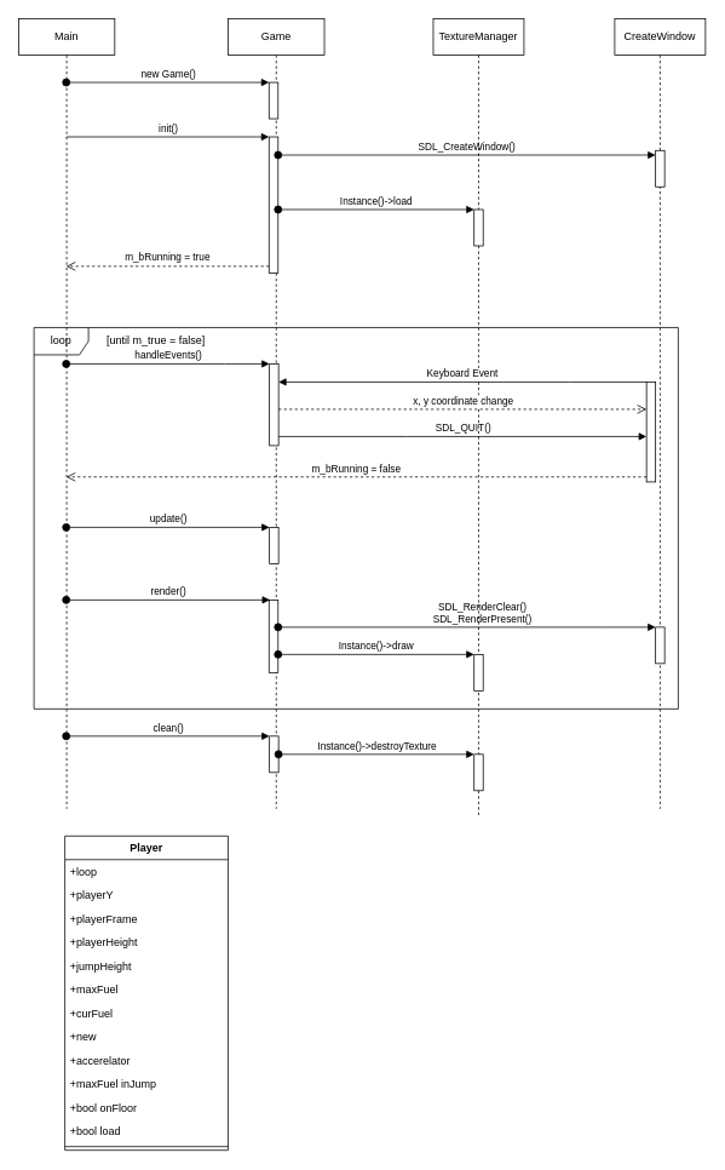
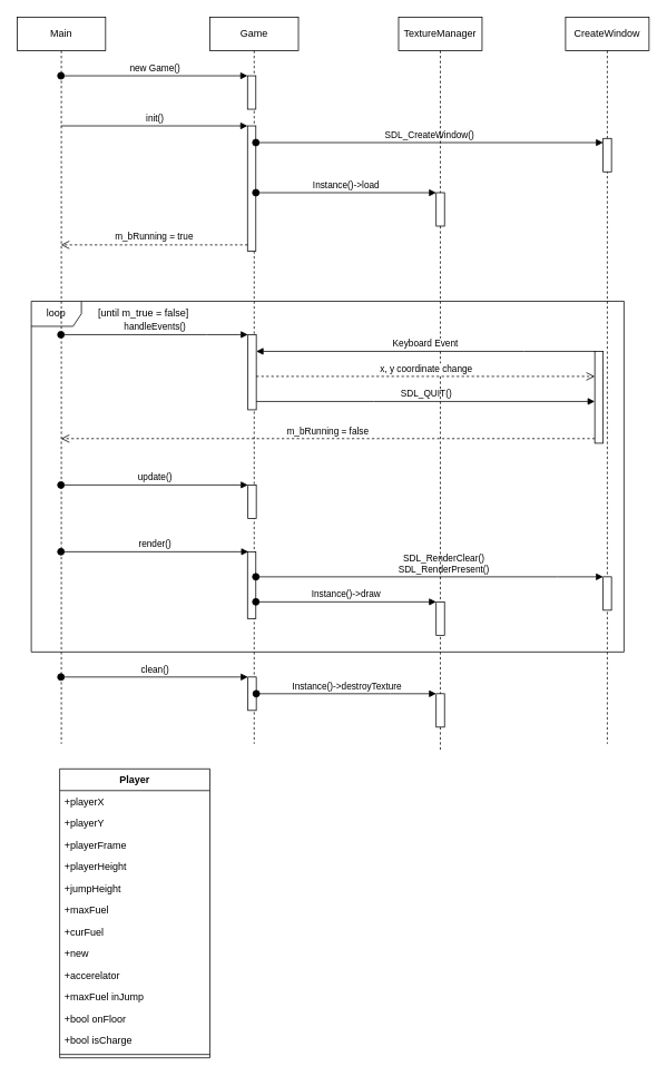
  <mxCell id="0" />
  <mxCell id="1" parent="0" />
  <mxCell id="2" value="Game" style="shape=umlLifeline;perimeter=lifelinePerimeter;whiteSpace=wrap;html=1;container=1;collapsible=0;recursiveResize=0;outlineConnect=0;" parent="1" vertex="1"><mxGeometry x="251" y="20" width="106" height="870" as="geometry" /></mxCell>
  <mxCell id="3" value="loop" style="shape=umlFrame;whiteSpace=wrap;html=1;" parent="2" vertex="1"><mxGeometry x="-214" y="340" width="710" height="420" as="geometry" /></mxCell>
  <mxCell id="4" value="" style="html=1;points=[];perimeter=orthogonalPerimeter;" parent="2" vertex="1"><mxGeometry x="45" y="70" width="10" height="40" as="geometry" /></mxCell>
  <mxCell id="5" value="" style="html=1;points=[];perimeter=orthogonalPerimeter;" parent="2" vertex="1"><mxGeometry x="45" y="130" width="10" height="150" as="geometry" /></mxCell>
  <mxCell id="6" value="" style="html=1;points=[];perimeter=orthogonalPerimeter;" parent="2" vertex="1"><mxGeometry x="45" y="640" width="10" height="80" as="geometry" /></mxCell>
  <mxCell id="7" value="" style="html=1;points=[];perimeter=orthogonalPerimeter;" parent="2" vertex="1"><mxGeometry x="45.5" y="380" width="10" height="90" as="geometry" /></mxCell>
  <mxCell id="8" value="" style="html=1;points=[];perimeter=orthogonalPerimeter;" parent="2" vertex="1"><mxGeometry x="45.5" y="560" width="10" height="40" as="geometry" /></mxCell>
  <mxCell id="9" value="" style="html=1;points=[];perimeter=orthogonalPerimeter;" parent="2" vertex="1"><mxGeometry x="45.5" y="790" width="10" height="40" as="geometry" /></mxCell>
  <mxCell id="10" value="Main" style="shape=umlLifeline;perimeter=lifelinePerimeter;whiteSpace=wrap;html=1;container=1;collapsible=0;recursiveResize=0;outlineConnect=0;" parent="1" vertex="1"><mxGeometry x="20" y="20" width="106" height="870" as="geometry" /></mxCell>
  <mxCell id="11" value="new Game()" style="html=1;verticalAlign=bottom;startArrow=oval;endArrow=block;startSize=8;rounded=0;" parent="1" source="10" target="4" edge="1"><mxGeometry relative="1" as="geometry"><mxPoint x="66" y="90" as="sourcePoint" /><Array as="points"><mxPoint x="156.5" y="90" /></Array></mxGeometry></mxCell>
  <mxCell id="12" value="init()" style="html=1;verticalAlign=bottom;endArrow=block;entryX=0;entryY=0;rounded=0;" parent="1" source="10" target="5" edge="1"><mxGeometry relative="1" as="geometry"><mxPoint x="225" y="170" as="sourcePoint" /></mxGeometry></mxCell>
  <mxCell id="13" value="m_bRunning = true" style="html=1;verticalAlign=bottom;endArrow=open;dashed=1;endSize=8;exitX=0;exitY=0.95;rounded=0;" parent="1" source="5" target="10" edge="1"><mxGeometry relative="1" as="geometry"><mxPoint x="225" y="246" as="targetPoint" /></mxGeometry></mxCell>
  <mxCell id="14" value="CreateWindow" style="shape=umlLifeline;perimeter=lifelinePerimeter;whiteSpace=wrap;html=1;container=1;collapsible=0;recursiveResize=0;outlineConnect=0;" parent="1" vertex="1"><mxGeometry x="677" y="20" width="100" height="870" as="geometry" /></mxCell>
  <mxCell id="15" value="" style="html=1;points=[];perimeter=orthogonalPerimeter;" parent="14" vertex="1"><mxGeometry x="45" y="145" width="10" height="40" as="geometry" /></mxCell>
  <mxCell id="16" value="" style="html=1;points=[];perimeter=orthogonalPerimeter;" parent="14" vertex="1"><mxGeometry x="45" y="670" width="10" height="40" as="geometry" /></mxCell>
  <mxCell id="17" value="" style="html=1;points=[];perimeter=orthogonalPerimeter;" parent="14" vertex="1"><mxGeometry x="35" y="400" width="10" height="110" as="geometry" /></mxCell>
  <mxCell id="18" value="clean()" style="html=1;verticalAlign=bottom;startArrow=oval;endArrow=block;startSize=8;rounded=0;" parent="1" source="10" target="9" edge="1"><mxGeometry relative="1" as="geometry"><mxPoint x="235" y="350" as="sourcePoint" /></mxGeometry></mxCell>
  <mxCell id="19" value="[until m_true = false]" style="text;html=1;resizable=0;autosize=1;align=center;verticalAlign=middle;points=[];fillColor=none;strokeColor=none;rounded=0;" parent="1" vertex="1"><mxGeometry x="91" y="360" width="160" height="30" as="geometry" /></mxCell>
  <mxCell id="20" value="handleEvents()" style="html=1;verticalAlign=bottom;startArrow=oval;endArrow=block;startSize=8;rounded=0;" parent="1" source="10" target="7" edge="1"><mxGeometry relative="1" as="geometry"><mxPoint x="196" y="300" as="sourcePoint" /><Array as="points"><mxPoint x="247" y="400" /></Array></mxGeometry></mxCell>
  <mxCell id="21" value="update()" style="html=1;verticalAlign=bottom;startArrow=oval;endArrow=block;startSize=8;rounded=0;" parent="1" target="8" edge="1"><mxGeometry relative="1" as="geometry"><mxPoint x="72.5" y="580" as="sourcePoint" /></mxGeometry></mxCell>
  <mxCell id="22" value="SDL_CreateWindow()" style="html=1;verticalAlign=bottom;startArrow=oval;endArrow=block;startSize=8;rounded=0;" parent="1" source="5" target="15" edge="1"><mxGeometry relative="1" as="geometry"><mxPoint x="371" y="160" as="sourcePoint" /><Array as="points"><mxPoint x="337" y="170" /><mxPoint x="377" y="170" /></Array></mxGeometry></mxCell>
  <mxCell id="23" value="SDL_RenderClear()&lt;br&gt;SDL_RenderPresent()" style="html=1;verticalAlign=bottom;startArrow=oval;endArrow=block;startSize=8;rounded=0;" parent="1" source="6" target="16" edge="1"><mxGeometry x="0.08" relative="1" as="geometry"><mxPoint x="371" y="495" as="sourcePoint" /><Array as="points"><mxPoint x="667" y="690" /></Array><mxPoint as="offset" /></mxGeometry></mxCell>
  <mxCell id="24" value="SDL_QUIT()" style="html=1;verticalAlign=bottom;endArrow=block;rounded=0;" parent="1" source="7" target="17" edge="1"><mxGeometry relative="1" as="geometry"><mxPoint x="361" y="310" as="sourcePoint" /><Array as="points"><mxPoint x="447" y="480" /></Array></mxGeometry></mxCell>
  <mxCell id="25" value="m_bRunning = false" style="html=1;verticalAlign=bottom;endArrow=open;dashed=1;endSize=8;exitX=0;exitY=0.95;rounded=0;" parent="1" source="17" target="10" edge="1"><mxGeometry relative="1" as="geometry"><mxPoint x="361" y="386" as="targetPoint" /></mxGeometry></mxCell>
  <mxCell id="26" value="TextureManager" style="shape=umlLifeline;perimeter=lifelinePerimeter;whiteSpace=wrap;html=1;container=1;collapsible=0;recursiveResize=0;outlineConnect=0;" vertex="1" parent="1"><mxGeometry x="477" y="20" width="100" height="880" as="geometry" /></mxCell>
  <mxCell id="27" value="" style="html=1;points=[];perimeter=orthogonalPerimeter;" vertex="1" parent="26"><mxGeometry x="45" y="210" width="10" height="40" as="geometry" /></mxCell>
  <mxCell id="28" value="" style="html=1;points=[];perimeter=orthogonalPerimeter;" vertex="1" parent="26"><mxGeometry x="45" y="700" width="10" height="40" as="geometry" /></mxCell>
  <mxCell id="29" value="" style="html=1;points=[];perimeter=orthogonalPerimeter;" vertex="1" parent="26"><mxGeometry x="45" y="810" width="10" height="40" as="geometry" /></mxCell>
  <mxCell id="30" value="Instance()-&amp;gt;load" style="html=1;verticalAlign=bottom;startArrow=oval;endArrow=block;startSize=8;rounded=0;" edge="1" target="27" parent="1" source="5"><mxGeometry relative="1" as="geometry"><mxPoint x="462" y="210" as="sourcePoint" /><Array as="points" /></mxGeometry></mxCell>
  <mxCell id="31" value="render()" style="html=1;verticalAlign=bottom;startArrow=oval;endArrow=block;startSize=8;rounded=0;" parent="1" edge="1"><mxGeometry relative="1" as="geometry"><mxPoint x="72.5" y="660" as="sourcePoint" /><mxPoint x="297" y="660" as="targetPoint" /></mxGeometry></mxCell>
  <mxCell id="32" value="Instance()-&amp;gt;draw" style="html=1;verticalAlign=bottom;startArrow=oval;endArrow=block;startSize=8;rounded=0;" edge="1" parent="1" source="6"><mxGeometry relative="1" as="geometry"><mxPoint x="462" y="720" as="sourcePoint" /><mxPoint x="522" y="720" as="targetPoint" /></mxGeometry></mxCell>
  <mxCell id="33" value="Instance()-&amp;gt;destroyTexture" style="html=1;verticalAlign=bottom;startArrow=oval;endArrow=block;startSize=8;rounded=0;" edge="1" target="29" parent="1" source="9"><mxGeometry relative="1" as="geometry"><mxPoint x="306.5" y="840" as="sourcePoint" /><Array as="points"><mxPoint x="467" y="830" /></Array></mxGeometry></mxCell>
  <mxCell id="34" value="Keyboard Event" style="html=1;verticalAlign=bottom;endArrow=block;rounded=0;" edge="1" target="7" parent="1" source="17"><mxGeometry relative="1" as="geometry"><mxPoint x="447" y="465" as="sourcePoint" /><Array as="points"><mxPoint x="627" y="420" /></Array></mxGeometry></mxCell>
  <mxCell id="35" value="x, y coordinate change" style="html=1;verticalAlign=bottom;endArrow=open;dashed=1;endSize=8;rounded=0;" edge="1" source="7" parent="1" target="17"><mxGeometry relative="1" as="geometry"><mxPoint x="717" y="450" as="targetPoint" /><Array as="points"><mxPoint x="507" y="450" /></Array></mxGeometry></mxCell>
  <mxCell id="36" value="Player" style="swimlane;fontStyle=1;align=center;verticalAlign=top;childLayout=stackLayout;horizontal=1;startSize=26;horizontalStack=0;resizeParent=1;resizeParentMax=0;resizeLast=0;collapsible=1;marginBottom=0;" vertex="1" parent="1"><mxGeometry x="71" y="920" width="180" height="346" as="geometry" /></mxCell>
- <mxCell id="37" value="+loop" style="text;strokeColor=none;fillColor=none;align=left;verticalAlign=top;spacingLeft=4;spacingRight=4;overflow=hidden;rotatable=0;points=[[0,0.5],[1,0.5]];portConstraint=eastwest;" vertex="1" parent="36"><mxGeometry y="26" width="180" height="26" as="geometry" /></mxCell>
+ <mxCell id="37" value="+playerX" style="text;strokeColor=none;fillColor=none;align=left;verticalAlign=top;spacingLeft=4;spacingRight=4;overflow=hidden;rotatable=0;points=[[0,0.5],[1,0.5]];portConstraint=eastwest;" vertex="1" parent="36"><mxGeometry y="26" width="180" height="26" as="geometry" /></mxCell>
  <mxCell id="38" value="+playerY" style="text;strokeColor=none;fillColor=none;align=left;verticalAlign=top;spacingLeft=4;spacingRight=4;overflow=hidden;rotatable=0;points=[[0,0.5],[1,0.5]];portConstraint=eastwest;" vertex="1" parent="36"><mxGeometry y="52" width="180" height="26" as="geometry" /></mxCell>
  <mxCell id="39" value="+playerFrame" style="text;strokeColor=none;fillColor=none;align=left;verticalAlign=top;spacingLeft=4;spacingRight=4;overflow=hidden;rotatable=0;points=[[0,0.5],[1,0.5]];portConstraint=eastwest;" vertex="1" parent="36"><mxGeometry y="78" width="180" height="26" as="geometry" /></mxCell>
  <mxCell id="40" value="+playerHeight" style="text;strokeColor=none;fillColor=none;align=left;verticalAlign=top;spacingLeft=4;spacingRight=4;overflow=hidden;rotatable=0;points=[[0,0.5],[1,0.5]];portConstraint=eastwest;" vertex="1" parent="36"><mxGeometry y="104" width="180" height="26" as="geometry" /></mxCell>
  <mxCell id="41" value="+jumpHeight" style="text;strokeColor=none;fillColor=none;align=left;verticalAlign=top;spacingLeft=4;spacingRight=4;overflow=hidden;rotatable=0;points=[[0,0.5],[1,0.5]];portConstraint=eastwest;" vertex="1" parent="36"><mxGeometry y="130" width="180" height="26" as="geometry" /></mxCell>
  <mxCell id="42" value="+maxFuel" style="text;strokeColor=none;fillColor=none;align=left;verticalAlign=top;spacingLeft=4;spacingRight=4;overflow=hidden;rotatable=0;points=[[0,0.5],[1,0.5]];portConstraint=eastwest;" vertex="1" parent="36"><mxGeometry y="156" width="180" height="26" as="geometry" /></mxCell>
  <mxCell id="43" value="+curFuel" style="text;strokeColor=none;fillColor=none;align=left;verticalAlign=top;spacingLeft=4;spacingRight=4;overflow=hidden;rotatable=0;points=[[0,0.5],[1,0.5]];portConstraint=eastwest;" vertex="1" parent="36"><mxGeometry y="182" width="180" height="26" as="geometry" /></mxCell>
  <mxCell id="44" value="+new" style="text;strokeColor=none;fillColor=none;align=left;verticalAlign=top;spacingLeft=4;spacingRight=4;overflow=hidden;rotatable=0;points=[[0,0.5],[1,0.5]];portConstraint=eastwest;" vertex="1" parent="36"><mxGeometry y="208" width="180" height="26" as="geometry" /></mxCell>
  <mxCell id="45" value="+accerelator" style="text;strokeColor=none;fillColor=none;align=left;verticalAlign=top;spacingLeft=4;spacingRight=4;overflow=hidden;rotatable=0;points=[[0,0.5],[1,0.5]];portConstraint=eastwest;" vertex="1" parent="36"><mxGeometry y="234" width="180" height="26" as="geometry" /></mxCell>
  <mxCell id="46" value="+maxFuel inJump" style="text;strokeColor=none;fillColor=none;align=left;verticalAlign=top;spacingLeft=4;spacingRight=4;overflow=hidden;rotatable=0;points=[[0,0.5],[1,0.5]];portConstraint=eastwest;" vertex="1" parent="36"><mxGeometry y="260" width="180" height="26" as="geometry" /></mxCell>
  <mxCell id="47" value="+bool onFloor" style="text;strokeColor=none;fillColor=none;align=left;verticalAlign=top;spacingLeft=4;spacingRight=4;overflow=hidden;rotatable=0;points=[[0,0.5],[1,0.5]];portConstraint=eastwest;" vertex="1" parent="36"><mxGeometry y="286" width="180" height="26" as="geometry" /></mxCell>
- <mxCell id="48" value="+bool load" style="text;strokeColor=none;fillColor=none;align=left;verticalAlign=top;spacingLeft=4;spacingRight=4;overflow=hidden;rotatable=0;points=[[0,0.5],[1,0.5]];portConstraint=eastwest;" vertex="1" parent="36"><mxGeometry y="312" width="180" height="26" as="geometry" /></mxCell>
+ <mxCell id="48" value="+bool isCharge" style="text;strokeColor=none;fillColor=none;align=left;verticalAlign=top;spacingLeft=4;spacingRight=4;overflow=hidden;rotatable=0;points=[[0,0.5],[1,0.5]];portConstraint=eastwest;" vertex="1" parent="36"><mxGeometry y="312" width="180" height="26" as="geometry" /></mxCell>
  <mxCell id="49" value="" style="line;strokeWidth=1;fillColor=none;align=left;verticalAlign=middle;spacingTop=-1;spacingLeft=3;spacingRight=3;rotatable=0;labelPosition=right;points=[];portConstraint=eastwest;strokeColor=inherit;" vertex="1" parent="36"><mxGeometry y="338" width="180" height="8" as="geometry" /></mxCell>
